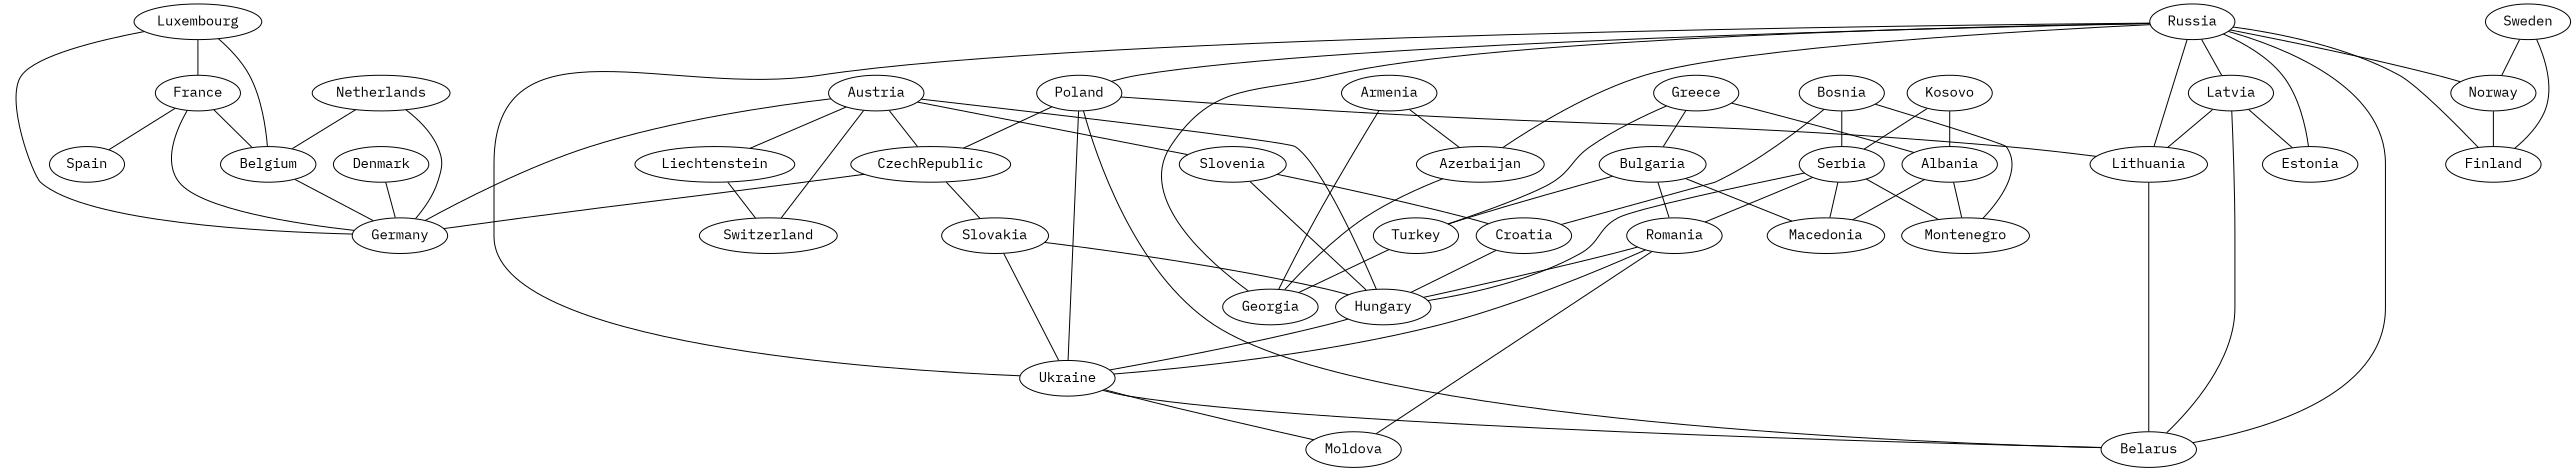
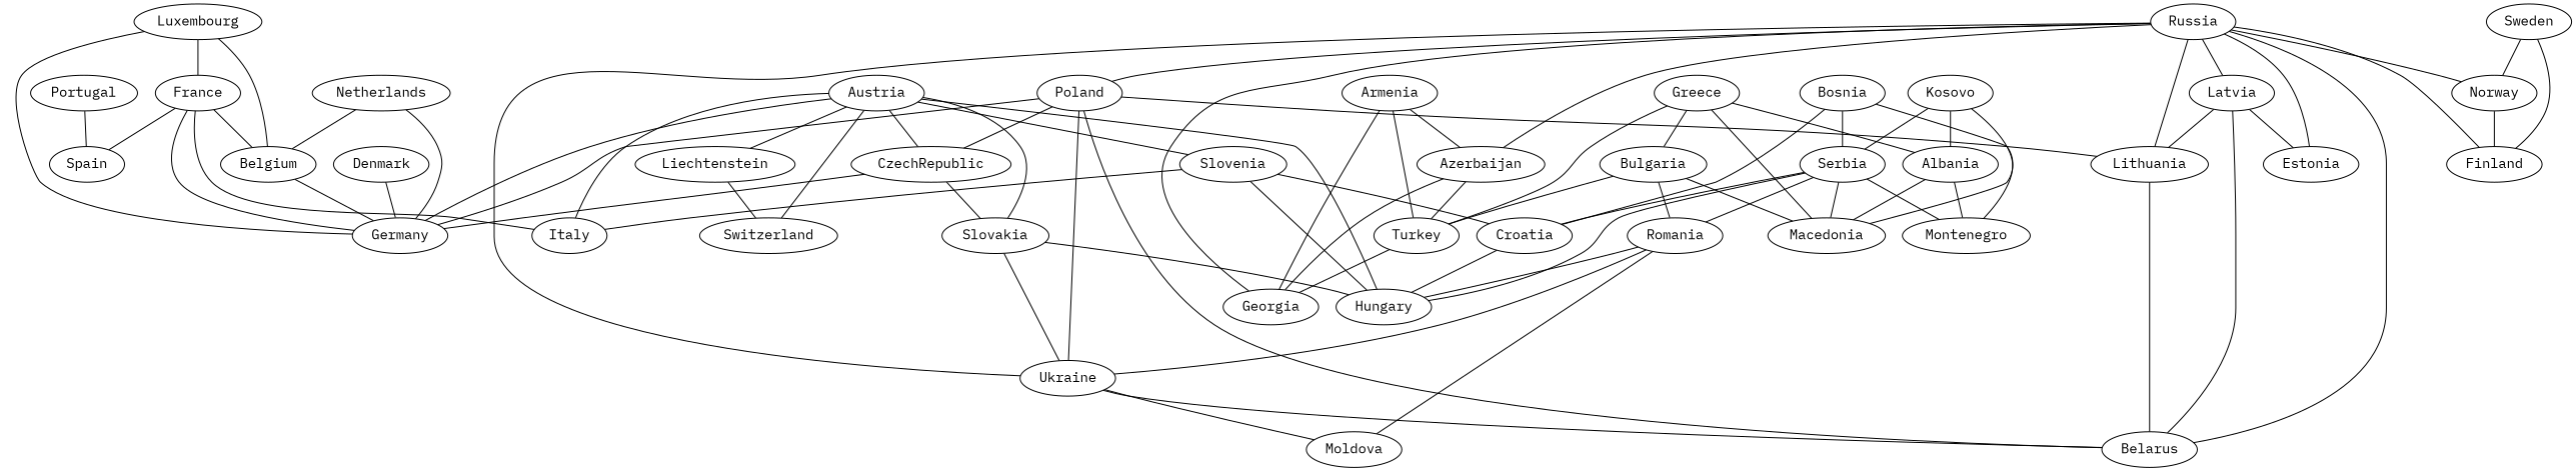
  graph {
    fontname="IBM Plex Mono"
    node [fontname="IBM Plex Mono"]
    edge [fontname="IBM Plex Mono"]
+   Portugal
    Spain
    Russia
    Azerbaijan
    Latvia
    Norway
    Ukraine
    Finland
    Poland
    Georgia
    Belarus
    Lithuania
    Estonia
    Turkey
    Moldova
    CzechRepublic
    Germany
    Slovakia
    Greece
    Macedonia
    Bulgaria
    Albania
    Romania
    Montenegro
    Serbia
    Croatia
    Hungary
    Armenia
    Bosnia
    Austria
    Liechtenstein
+   Italy
    Slovenia
    Switzerland
    Netherlands
    Belgium
    Sweden
    Kosovo
    France
    Luxembourg
    Denmark
+   Portugal -- Spain
    Russia -- Azerbaijan
    Russia -- Latvia
    Russia -- Norway
    Russia -- Ukraine
    Russia -- Finland
    Russia -- Poland
    Russia -- Georgia
    Russia -- Belarus
    Russia -- Lithuania
    Russia -- Estonia
    Azerbaijan -- Georgia
+   Azerbaijan -- Turkey
    Latvia -- Belarus
    Latvia -- Lithuania
    Latvia -- Estonia
    Norway -- Finland
    Ukraine -- Belarus
    Ukraine -- Moldova
    Poland -- Ukraine
    Poland -- Belarus
    Poland -- Lithuania
    Poland -- CzechRepublic
+   Poland -- Germany
    Lithuania -- Belarus
    Turkey -- Georgia
    CzechRepublic -- Germany
    CzechRepublic -- Slovakia
    Slovakia -- Ukraine
    Slovakia -- Hungary
    Greece -- Turkey
+   Greece -- Macedonia
    Greece -- Bulgaria
    Greece -- Albania
    Bulgaria -- Turkey
    Bulgaria -- Macedonia
    Bulgaria -- Romania
    Albania -- Macedonia
    Albania -- Montenegro
    Romania -- Ukraine
    Romania -- Moldova
    Romania -- Hungary
    Serbia -- Macedonia
    Serbia -- Romania
    Serbia -- Montenegro
+   Serbia -- Croatia
    Serbia -- Hungary
    Croatia -- Hungary
-   Hungary -- Ukraine
    Armenia -- Azerbaijan
    Armenia -- Georgia
+   Armenia -- Turkey
    Bosnia -- Montenegro
    Bosnia -- Serbia
    Bosnia -- Croatia
    Austria -- CzechRepublic
    Austria -- Germany
+   Austria -- Slovakia
    Austria -- Hungary
    Austria -- Liechtenstein
+   Austria -- Italy
    Austria -- Slovenia
    Austria -- Switzerland
    Liechtenstein -- Switzerland
    Slovenia -- Croatia
    Slovenia -- Hungary
+   Slovenia -- Italy
    Netherlands -- Germany
    Netherlands -- Belgium
    Belgium -- Germany
    Sweden -- Norway
    Sweden -- Finland
+   Kosovo -- Macedonia
    Kosovo -- Albania
    Kosovo -- Serbia
    France -- Spain
    France -- Germany
+   France -- Italy
    France -- Belgium
    Luxembourg -- Germany
    Luxembourg -- Belgium
    Luxembourg -- France
    Denmark -- Germany
  }
